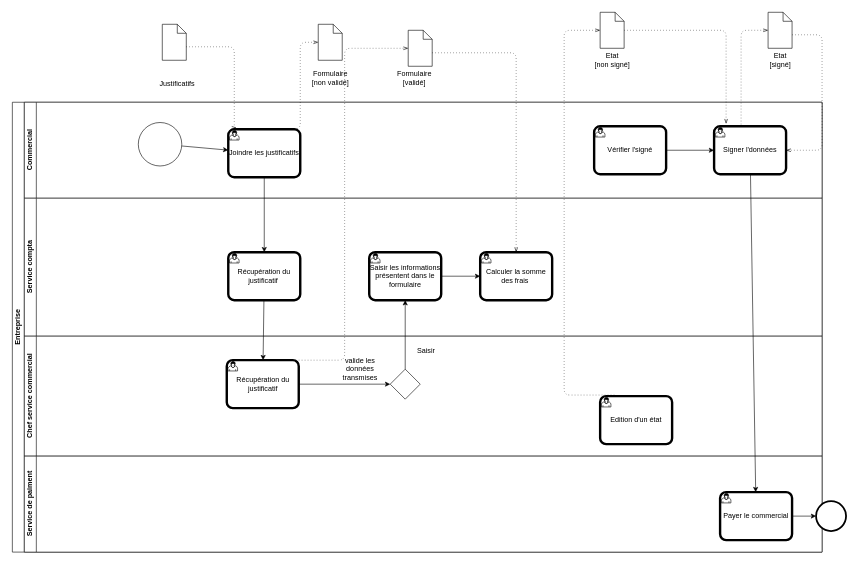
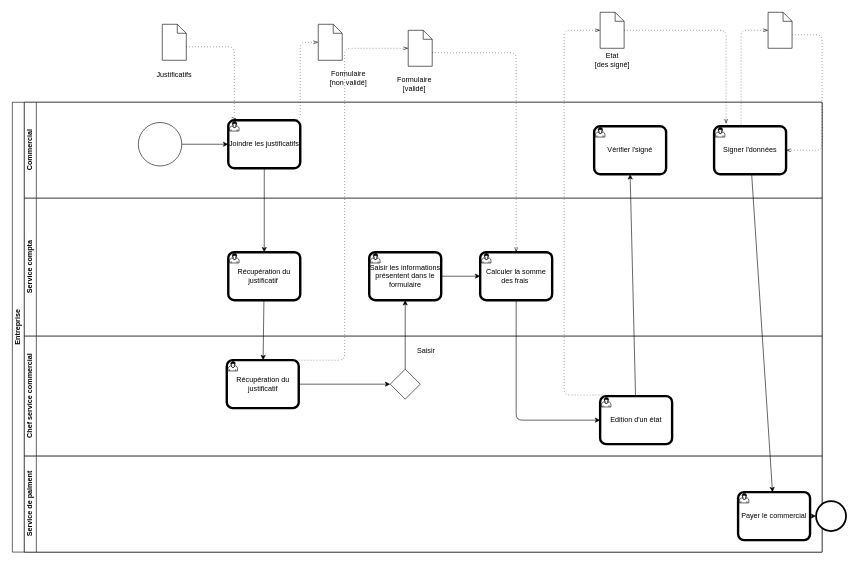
  <mxCell id="0" />
  <mxCell id="1" parent="0" />
  <mxCell id="2" value="Entreprise" style="swimlane;html=1;childLayout=stackLayout;resizeParent=1;resizeParentMax=0;horizontal=0;startSize=20;horizontalStack=0;whiteSpace=wrap;" vertex="1" parent="1"><mxGeometry x="20" y="170" width="1350" height="750" as="geometry" /></mxCell>
  <mxCell id="3" value="Commercial" style="swimlane;html=1;startSize=20;horizontal=0;fillStyle=auto;swimlaneFillColor=default;" vertex="1" parent="2"><mxGeometry x="20" width="1330" height="160" as="geometry" /></mxCell>
  <mxCell id="4" style="edgeStyle=none;html=1;" edge="1" parent="3" source="5" target="9"><mxGeometry relative="1" as="geometry"><mxPoint x="130" y="140" as="targetPoint" /></mxGeometry></mxCell>
  <mxCell id="5" value="" style="points=[[0.145,0.145,0],[0.5,0,0],[0.855,0.145,0],[1,0.5,0],[0.855,0.855,0],[0.5,1,0],[0.145,0.855,0],[0,0.5,0]];shape=mxgraph.bpmn.event;html=1;verticalLabelPosition=bottom;labelBackgroundColor=#ffffff;verticalAlign=top;align=center;perimeter=ellipsePerimeter;outlineConnect=0;aspect=fixed;outline=standard;symbol=general;" vertex="1" parent="3"><mxGeometry x="190" y="33.75" width="72.5" height="72.5" as="geometry" /></mxCell>
- <mxCell id="6" value="" style="edgeStyle=none;html=1;" edge="1" parent="3" source="7" target="8"><mxGeometry relative="1" as="geometry" /></mxCell>
  <mxCell id="7" value="Vérifier l'signé" style="points=[[0.25,0,0],[0.5,0,0],[0.75,0,0],[1,0.25,0],[1,0.5,0],[1,0.75,0],[0.75,1,0],[0.5,1,0],[0.25,1,0],[0,0.75,0],[0,0.5,0],[0,0.25,0]];shape=mxgraph.bpmn.task;whiteSpace=wrap;rectStyle=rounded;size=10;html=1;bpmnShapeType=call;taskMarker=user;fillStyle=auto;" vertex="1" parent="3"><mxGeometry x="950" y="40" width="120" height="80" as="geometry" /></mxCell>
  <mxCell id="8" value="Signer l'données" style="points=[[0.25,0,0],[0.5,0,0],[0.75,0,0],[1,0.25,0],[1,0.5,0],[1,0.75,0],[0.75,1,0],[0.5,1,0],[0.25,1,0],[0,0.75,0],[0,0.5,0],[0,0.25,0]];shape=mxgraph.bpmn.task;whiteSpace=wrap;rectStyle=rounded;size=10;html=1;bpmnShapeType=call;taskMarker=user;fillStyle=auto;" vertex="1" parent="3"><mxGeometry x="1150" y="40" width="120" height="80" as="geometry" /></mxCell>
- <mxCell id="9" value="Joindre les justificatifs" style="points=[[0.25,0,0],[0.5,0,0],[0.75,0,0],[1,0.25,0],[1,0.5,0],[1,0.75,0],[0.75,1,0],[0.5,1,0],[0.25,1,0],[0,0.75,0],[0,0.5,0],[0,0.25,0]];shape=mxgraph.bpmn.task;whiteSpace=wrap;rectStyle=rounded;size=10;html=1;bpmnShapeType=call;taskMarker=user;fillStyle=auto;" vertex="1" parent="3"><mxGeometry x="340" y="45" width="120" height="80" as="geometry" /></mxCell>
+ <mxCell id="9" value="Joindre les justificatifs" style="points=[[0.25,0,0],[0.5,0,0],[0.75,0,0],[1,0.25,0],[1,0.5,0],[1,0.75,0],[0.75,1,0],[0.5,1,0],[0.25,1,0],[0,0.75,0],[0,0.5,0],[0,0.25,0]];shape=mxgraph.bpmn.task;whiteSpace=wrap;rectStyle=rounded;size=10;html=1;bpmnShapeType=call;taskMarker=user;fillStyle=auto;" vertex="1" parent="3"><mxGeometry x="340" y="30" width="120" height="80" as="geometry" /></mxCell>
  <mxCell id="10" value="Service compta" style="swimlane;html=1;startSize=20;horizontal=0;swimlaneFillColor=#FFFFFF;" vertex="1" parent="2"><mxGeometry x="20" y="160" width="1330" height="230" as="geometry" /></mxCell>
  <mxCell id="11" style="edgeStyle=none;html=1;" edge="1" parent="10"><mxGeometry relative="1" as="geometry"><mxPoint x="80" y="170" as="sourcePoint" /></mxGeometry></mxCell>
  <mxCell id="12" value="Récupération du justificatif&amp;nbsp;" style="points=[[0.25,0,0],[0.5,0,0],[0.75,0,0],[1,0.25,0],[1,0.5,0],[1,0.75,0],[0.75,1,0],[0.5,1,0],[0.25,1,0],[0,0.75,0],[0,0.5,0],[0,0.25,0]];shape=mxgraph.bpmn.task;whiteSpace=wrap;rectStyle=rounded;size=10;html=1;bpmnShapeType=call;taskMarker=user;fillStyle=auto;" vertex="1" parent="10"><mxGeometry x="340" y="90" width="120" height="80" as="geometry" /></mxCell>
  <mxCell id="13" value="" style="edgeStyle=none;html=1;" edge="1" parent="10" source="14" target="15"><mxGeometry relative="1" as="geometry" /></mxCell>
  <mxCell id="14" value="Saisir les informations présentent dans le formulaire" style="points=[[0.25,0,0],[0.5,0,0],[0.75,0,0],[1,0.25,0],[1,0.5,0],[1,0.75,0],[0.75,1,0],[0.5,1,0],[0.25,1,0],[0,0.75,0],[0,0.5,0],[0,0.25,0]];shape=mxgraph.bpmn.task;whiteSpace=wrap;rectStyle=rounded;size=10;html=1;bpmnShapeType=call;taskMarker=user;fillStyle=auto;" vertex="1" parent="10"><mxGeometry x="575" y="90" width="120" height="80" as="geometry" /></mxCell>
  <mxCell id="15" value="Calculer la somme des frais&amp;nbsp;" style="points=[[0.25,0,0],[0.5,0,0],[0.75,0,0],[1,0.25,0],[1,0.5,0],[1,0.75,0],[0.75,1,0],[0.5,1,0],[0.25,1,0],[0,0.75,0],[0,0.5,0],[0,0.25,0]];shape=mxgraph.bpmn.task;whiteSpace=wrap;rectStyle=rounded;size=10;html=1;bpmnShapeType=call;taskMarker=user;fillStyle=auto;" vertex="1" parent="10"><mxGeometry x="760" y="90" width="120" height="80" as="geometry" /></mxCell>
  <mxCell id="16" value="Chef service commercial" style="swimlane;html=1;startSize=20;horizontal=0;swimlaneFillColor=#FFFFFF;" vertex="1" parent="2"><mxGeometry x="20" y="390" width="1330" height="200" as="geometry" /></mxCell>
  <mxCell id="17" style="edgeStyle=none;html=1;" edge="1" parent="16" source="18" target="19"><mxGeometry relative="1" as="geometry" /></mxCell>
  <mxCell id="18" value="Récupération du justificatif" style="points=[[0.25,0,0],[0.5,0,0],[0.75,0,0],[1,0.25,0],[1,0.5,0],[1,0.75,0],[0.75,1,0],[0.5,1,0],[0.25,1,0],[0,0.75,0],[0,0.5,0],[0,0.25,0]];shape=mxgraph.bpmn.task;whiteSpace=wrap;rectStyle=rounded;size=10;html=1;bpmnShapeType=call;taskMarker=user;fillStyle=auto;" vertex="1" parent="16"><mxGeometry x="337.5" y="40" width="120" height="80" as="geometry" /></mxCell>
  <mxCell id="19" value="" style="points=[[0.25,0.25,0],[0.5,0,0],[0.75,0.25,0],[1,0.5,0],[0.75,0.75,0],[0.5,1,0],[0.25,0.75,0],[0,0.5,0]];shape=mxgraph.bpmn.gateway2;html=1;verticalLabelPosition=bottom;labelBackgroundColor=#ffffff;verticalAlign=top;align=center;perimeter=rhombusPerimeter;outlineConnect=0;outline=none;symbol=none;fillStyle=auto;" vertex="1" parent="16"><mxGeometry x="610" y="55" width="50" height="50" as="geometry" /></mxCell>
- <mxCell id="20" value="valide les données transmises" style="text;html=1;strokeColor=none;fillColor=none;align=center;verticalAlign=middle;whiteSpace=wrap;rounded=0;fillStyle=auto;" vertex="1" parent="16"><mxGeometry x="530" y="40" width="60" height="30" as="geometry" /></mxCell>
  <mxCell id="21" value="Saisir" style="text;html=1;strokeColor=none;fillColor=none;align=center;verticalAlign=middle;whiteSpace=wrap;rounded=0;fillStyle=auto;" vertex="1" parent="16"><mxGeometry x="640" y="10" width="60" height="30" as="geometry" /></mxCell>
  <mxCell id="22" style="edgeStyle=none;html=1;exitX=0.5;exitY=1;exitDx=0;exitDy=0;exitPerimeter=0;" edge="1" parent="2" source="9" target="12"><mxGeometry relative="1" as="geometry"><mxPoint x="409.615" y="260" as="sourcePoint" /></mxGeometry></mxCell>
  <mxCell id="23" style="edgeStyle=none;html=1;" edge="1" parent="2" source="12" target="18"><mxGeometry relative="1" as="geometry" /></mxCell>
  <mxCell id="24" style="edgeStyle=none;html=1;entryX=0.5;entryY=1;entryDx=0;entryDy=0;entryPerimeter=0;" edge="1" parent="2" source="19" target="14"><mxGeometry relative="1" as="geometry" /></mxCell>
  <mxCell id="25" value="Service de paiment" style="swimlane;html=1;startSize=20;horizontal=0;swimlaneFillColor=#FFFFFF;" vertex="1" parent="2"><mxGeometry x="20" y="590" width="1330" height="160" as="geometry" /></mxCell>
  <mxCell id="26" style="edgeStyle=none;html=1;" edge="1" parent="25" source="27" target="28"><mxGeometry relative="1" as="geometry" /></mxCell>
- <mxCell id="27" value="Payer le commercial" style="points=[[0.25,0,0],[0.5,0,0],[0.75,0,0],[1,0.25,0],[1,0.5,0],[1,0.75,0],[0.75,1,0],[0.5,1,0],[0.25,1,0],[0,0.75,0],[0,0.5,0],[0,0.25,0]];shape=mxgraph.bpmn.task;whiteSpace=wrap;rectStyle=rounded;size=10;html=1;bpmnShapeType=call;taskMarker=user;fillStyle=auto;" vertex="1" parent="25"><mxGeometry x="1160" y="60" width="120" height="80" as="geometry" /></mxCell>
+ <mxCell id="27" value="Payer le commercial" style="points=[[0.25,0,0],[0.5,0,0],[0.75,0,0],[1,0.25,0],[1,0.5,0],[1,0.75,0],[0.75,1,0],[0.5,1,0],[0.25,1,0],[0,0.75,0],[0,0.5,0],[0,0.25,0]];shape=mxgraph.bpmn.task;whiteSpace=wrap;rectStyle=rounded;size=10;html=1;bpmnShapeType=call;taskMarker=user;fillStyle=auto;" vertex="1" parent="25"><mxGeometry x="1190" y="60" width="120" height="80" as="geometry" /></mxCell>
  <mxCell id="28" value="" style="points=[[0.145,0.145,0],[0.5,0,0],[0.855,0.145,0],[1,0.5,0],[0.855,0.855,0],[0.5,1,0],[0.145,0.855,0],[0,0.5,0]];shape=mxgraph.bpmn.event;html=1;verticalLabelPosition=bottom;labelBackgroundColor=#ffffff;verticalAlign=top;align=center;perimeter=ellipsePerimeter;outlineConnect=0;aspect=fixed;outline=end;symbol=terminate2;fillStyle=auto;" vertex="1" parent="25"><mxGeometry x="1320" y="75" width="50" height="50" as="geometry" /></mxCell>
  <mxCell id="29" value="" style="edgeStyle=none;html=1;" edge="1" parent="2" source="8" target="27"><mxGeometry relative="1" as="geometry" /></mxCell>
+ <mxCell id="30" style="edgeStyle=none;html=1;entryX=0.5;entryY=1;entryDx=0;entryDy=0;entryPerimeter=0;" edge="1" parent="1" source="31" target="7"><mxGeometry relative="1" as="geometry" /></mxCell>
  <mxCell id="31" value="Edition d'un état" style="points=[[0.25,0,0],[0.5,0,0],[0.75,0,0],[1,0.25,0],[1,0.5,0],[1,0.75,0],[0.75,1,0],[0.5,1,0],[0.25,1,0],[0,0.75,0],[0,0.5,0],[0,0.25,0]];shape=mxgraph.bpmn.task;whiteSpace=wrap;rectStyle=rounded;size=10;html=1;bpmnShapeType=call;taskMarker=user;fillStyle=auto;" vertex="1" parent="1"><mxGeometry x="1000" y="660" width="120" height="80" as="geometry" /></mxCell>
+ <mxCell id="32" value="" style="edgeStyle=none;html=1;" edge="1" parent="1" source="15" target="31"><mxGeometry relative="1" as="geometry"><Array as="points"><mxPoint x="860" y="700" /></Array></mxGeometry></mxCell>
  <mxCell id="33" value="" style="shape=mxgraph.bpmn.data;labelPosition=center;verticalLabelPosition=bottom;align=center;verticalAlign=top;whiteSpace=wrap;size=15;html=1;fillStyle=auto;" vertex="1" parent="1"><mxGeometry x="270" y="40" width="40" height="60" as="geometry" /></mxCell>
  <mxCell id="34" value="" style="edgeStyle=elbowEdgeStyle;fontSize=12;html=1;endFill=0;startFill=0;endSize=6;startSize=6;dashed=1;dashPattern=1 4;endArrow=openThin;startArrow=none;exitX=0;exitY=0;exitDx=40;exitDy=37.5;exitPerimeter=0;entryX=0.116;entryY=-0.029;entryDx=0;entryDy=0;entryPerimeter=0;" edge="1" parent="1" source="33" target="9"><mxGeometry width="160" relative="1" as="geometry"><mxPoint x="520" y="350" as="sourcePoint" /><mxPoint x="400" y="190" as="targetPoint" /><Array as="points"><mxPoint x="390" y="140" /><mxPoint x="450" y="110" /></Array></mxGeometry></mxCell>
- <mxCell id="35" value="Justificatifs" style="text;html=1;strokeColor=none;fillColor=none;align=center;verticalAlign=middle;whiteSpace=wrap;rounded=0;fillStyle=auto;" vertex="1" parent="1"><mxGeometry x="255" y="125" width="80" height="30" as="geometry" /></mxCell>
+ <mxCell id="35" value="Justificatifs" style="text;html=1;strokeColor=none;fillColor=none;align=center;verticalAlign=middle;whiteSpace=wrap;rounded=0;fillStyle=auto;" vertex="1" parent="1"><mxGeometry x="250" y="110" width="80" height="30" as="geometry" /></mxCell>
  <mxCell id="36" value="" style="shape=mxgraph.bpmn.data;labelPosition=center;verticalLabelPosition=bottom;align=center;verticalAlign=top;whiteSpace=wrap;size=15;html=1;fillStyle=auto;" vertex="1" parent="1"><mxGeometry x="530" y="40" width="40" height="60" as="geometry" /></mxCell>
  <mxCell id="37" value="" style="edgeStyle=elbowEdgeStyle;fontSize=12;html=1;endFill=0;startFill=0;endSize=6;startSize=6;dashed=1;dashPattern=1 4;endArrow=openThin;startArrow=none;exitX=0.75;exitY=0;exitDx=0;exitDy=0;exitPerimeter=0;" edge="1" parent="1" source="9" target="36"><mxGeometry width="160" relative="1" as="geometry"><mxPoint x="500" y="200" as="sourcePoint" /><mxPoint x="660" y="200" as="targetPoint" /></mxGeometry></mxCell>
- <mxCell id="38" value="Formulaire&lt;br&gt;[non validé]" style="text;html=1;align=center;verticalAlign=middle;resizable=0;points=[];autosize=1;strokeColor=none;fillColor=none;" vertex="1" parent="1"><mxGeometry x="510" y="110" width="80" height="40" as="geometry" /></mxCell>
+ <mxCell id="38" value="Formulaire&lt;br&gt;[non validé]" style="text;html=1;align=center;verticalAlign=middle;resizable=0;points=[];autosize=1;strokeColor=none;fillColor=none;" vertex="1" parent="1"><mxGeometry x="540" y="110" width="80" height="40" as="geometry" /></mxCell>
  <mxCell id="39" value="" style="edgeStyle=elbowEdgeStyle;fontSize=12;html=1;endFill=0;startFill=0;endSize=6;startSize=6;dashed=1;dashPattern=1 4;endArrow=openThin;startArrow=none;exitX=0.75;exitY=0;exitDx=0;exitDy=0;exitPerimeter=0;entryX=0;entryY=0.5;entryDx=0;entryDy=0;entryPerimeter=0;" edge="1" parent="1" source="18" target="40"><mxGeometry width="160" relative="1" as="geometry"><mxPoint x="490" y="620" as="sourcePoint" /><mxPoint x="660" y="80" as="targetPoint" /></mxGeometry></mxCell>
  <mxCell id="40" value="" style="shape=mxgraph.bpmn.data;labelPosition=center;verticalLabelPosition=bottom;align=center;verticalAlign=top;whiteSpace=wrap;size=15;html=1;fillStyle=auto;" vertex="1" parent="1"><mxGeometry x="680" y="50" width="40" height="60" as="geometry" /></mxCell>
- <mxCell id="41" value="Formulaire&lt;br&gt;[validé]" style="text;html=1;align=center;verticalAlign=middle;resizable=0;points=[];autosize=1;strokeColor=none;fillColor=none;" vertex="1" parent="1"><mxGeometry x="650" y="110" width="80" height="40" as="geometry" /></mxCell>
+ <mxCell id="41" value="Formulaire&lt;br&gt;[validé]" style="text;html=1;align=center;verticalAlign=middle;resizable=0;points=[];autosize=1;strokeColor=none;fillColor=none;" vertex="1" parent="1"><mxGeometry x="650" y="120" width="80" height="40" as="geometry" /></mxCell>
  <mxCell id="42" value="" style="edgeStyle=elbowEdgeStyle;fontSize=12;html=1;endFill=0;startFill=0;endSize=6;startSize=6;dashed=1;dashPattern=1 4;endArrow=openThin;startArrow=none;exitX=0;exitY=0;exitDx=40;exitDy=37.5;exitPerimeter=0;entryX=0.5;entryY=0;entryDx=0;entryDy=0;entryPerimeter=0;" edge="1" parent="1" source="40" target="15"><mxGeometry width="160" relative="1" as="geometry"><mxPoint x="620" y="170" as="sourcePoint" /><mxPoint x="780" y="170" as="targetPoint" /><Array as="points"><mxPoint x="860" y="250" /></Array></mxGeometry></mxCell>
  <mxCell id="43" value="" style="edgeStyle=elbowEdgeStyle;fontSize=12;html=1;endFill=0;startFill=0;endSize=6;startSize=6;dashed=1;dashPattern=1 4;endArrow=openThin;startArrow=none;exitX=0.197;exitY=-0.023;exitDx=0;exitDy=0;exitPerimeter=0;" edge="1" parent="1" source="31"><mxGeometry width="160" relative="1" as="geometry"><mxPoint x="770" y="470" as="sourcePoint" /><mxPoint x="1000" y="50" as="targetPoint" /><Array as="points"><mxPoint x="940" y="310" /></Array></mxGeometry></mxCell>
  <mxCell id="44" value="" style="shape=mxgraph.bpmn.data;labelPosition=center;verticalLabelPosition=bottom;align=center;verticalAlign=top;whiteSpace=wrap;size=15;html=1;fillStyle=auto;" vertex="1" parent="1"><mxGeometry x="1000" y="20" width="40" height="60" as="geometry" /></mxCell>
- <mxCell id="45" value="Etat&lt;br&gt;[non signé]" style="text;html=1;align=center;verticalAlign=middle;resizable=0;points=[];autosize=1;strokeColor=none;fillColor=none;" vertex="1" parent="1"><mxGeometry x="980" y="80" width="80" height="40" as="geometry" /></mxCell>
+ <mxCell id="45" value="Etat&lt;br&gt;[des signé]" style="text;html=1;align=center;verticalAlign=middle;resizable=0;points=[];autosize=1;strokeColor=none;fillColor=none;" vertex="1" parent="1"><mxGeometry x="980" y="80" width="80" height="40" as="geometry" /></mxCell>
  <mxCell id="46" value="" style="edgeStyle=elbowEdgeStyle;fontSize=12;html=1;endFill=0;startFill=0;endSize=6;startSize=6;dashed=1;dashPattern=1 4;endArrow=openThin;startArrow=none;entryX=0.165;entryY=-0.051;entryDx=0;entryDy=0;entryPerimeter=0;" edge="1" parent="1" source="44" target="8"><mxGeometry width="160" relative="1" as="geometry"><mxPoint x="1150" y="210" as="sourcePoint" /><mxPoint x="1310" y="210" as="targetPoint" /><Array as="points"><mxPoint x="1210" y="120" /></Array></mxGeometry></mxCell>
  <mxCell id="47" value="" style="shape=mxgraph.bpmn.data;labelPosition=center;verticalLabelPosition=bottom;align=center;verticalAlign=top;whiteSpace=wrap;size=15;html=1;fillStyle=auto;" vertex="1" parent="1"><mxGeometry x="1280" y="20" width="40" height="60" as="geometry" /></mxCell>
- <mxCell id="48" value="Etat&lt;br&gt;[signé]" style="text;html=1;align=center;verticalAlign=middle;resizable=0;points=[];autosize=1;strokeColor=none;fillColor=none;" vertex="1" parent="1"><mxGeometry x="1270" y="80" width="60" height="40" as="geometry" /></mxCell>
  <mxCell id="49" value="" style="edgeStyle=elbowEdgeStyle;fontSize=12;html=1;endFill=0;startFill=0;endSize=6;startSize=6;dashed=1;dashPattern=1 4;endArrow=openThin;startArrow=none;exitX=0.375;exitY=-0.04;exitDx=0;exitDy=0;exitPerimeter=0;" edge="1" parent="1" source="8"><mxGeometry width="160" relative="1" as="geometry"><mxPoint x="1240" y="200" as="sourcePoint" /><mxPoint x="1280" y="50" as="targetPoint" /><Array as="points"><mxPoint x="1235" y="130" /></Array></mxGeometry></mxCell>
  <mxCell id="50" value="" style="edgeStyle=elbowEdgeStyle;fontSize=12;html=1;endFill=0;startFill=0;endSize=6;startSize=6;dashed=1;dashPattern=1 4;endArrow=openThin;startArrow=none;exitX=0;exitY=0;exitDx=40;exitDy=37.5;exitPerimeter=0;entryX=1;entryY=0.5;entryDx=0;entryDy=0;entryPerimeter=0;" edge="1" parent="1" source="47" target="8"><mxGeometry width="160" relative="1" as="geometry"><mxPoint x="1150" y="200" as="sourcePoint" /><mxPoint x="1320" y="250" as="targetPoint" /><Array as="points"><mxPoint x="1370" y="150" /></Array></mxGeometry></mxCell>
